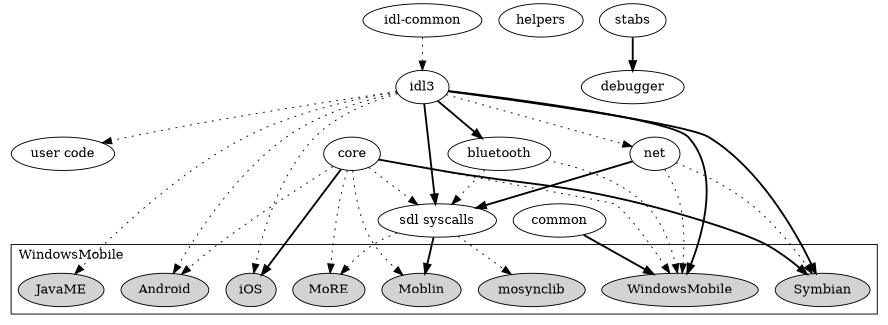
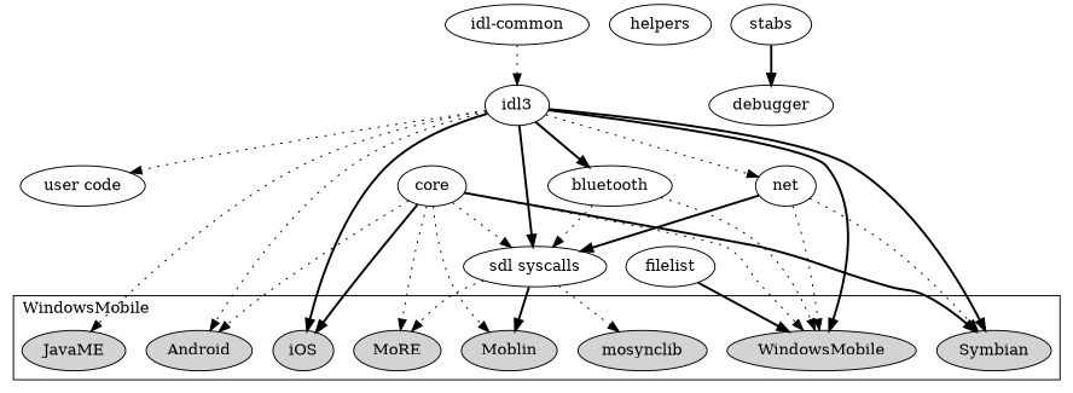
  digraph {
    compound=true
    edge [style=dotted]
    WindowsMobile [style=filled]
    Symbian [style=filled]
    MoRE [style=filled]
    Moblin [style=filled]
    mosynclib [style=filled]
    JavaME [style=filled]
    Android [style=filled]
    iOS [style=filled]
    helpers
    n10 [label="sdl syscalls"]
    n11 [label="idl-common"]
    n12 [label=idl3]
    n13 [label="user code"]
    net
    bluetooth
-   filelist [label=common]
+   filelist
    core
    stabs
    debugger
    subgraph cluster_1 {
      label=WindowsMobile
      labeljust=l
      subgraph sub_2 {
        label=Runtimes
        labeljust=l
        rank=same
        WindowsMobile
        Symbian
        MoRE
        Moblin
        mosynclib
        JavaME
        Android
        iOS
      }
    }
    n10 -> MoRE
    n10 -> Moblin [style=bold]
    n10 -> mosynclib
    n11 -> n12
    n12 -> WindowsMobile [style=bold]
    n12 -> Symbian [style=bold]
    n12 -> JavaME
    n12 -> Android
-   n12 -> iOS
+   n12 -> iOS [style=bold]
    n12 -> n10 [style=bold]
    n12 -> n13
    n12 -> net
    n12 -> bluetooth [style=bold]
    net -> WindowsMobile
    net -> Symbian
    net -> n10 [style=bold]
    bluetooth -> WindowsMobile
    bluetooth -> n10
    filelist -> WindowsMobile [style=bold]
    core -> WindowsMobile
    core -> Symbian [style=bold]
    core -> MoRE
    core -> Moblin
    core -> Android
    core -> iOS [style=bold]
    core -> n10
    stabs -> debugger [style=bold]
  }
